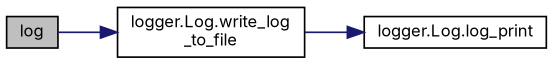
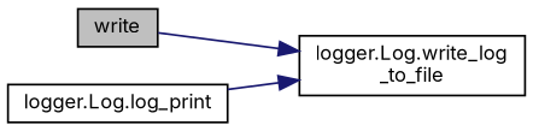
  digraph {
    fontname=Inter
    rankdir=RL
    node [color=black fillcolor=white fontname=Inter fontsize=10 shape=record style=filled]
    edge [color=midnightblue dir=back fontname=Inter fontsize=10 labelfontname=Helvetica labelfontsize=10 style=solid]
-   n1 [fillcolor=grey75 fontcolor=black height=0.2 label=log width=0.4]
+   n1 [fillcolor=grey75 fontcolor=black height=0.2 label=write width=0.4]
    n2 [height=0.2 label="logger.Log.write_log\l_to_file" width=0.4]
    n3 [height=0.2 label="logger.Log.log_print" width=0.4]
    n2 -> n1
-   n3 -> n2
+   n2 -> n3
  }
